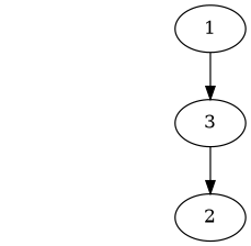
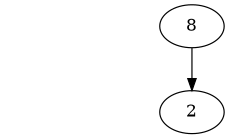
  digraph {
    node [MEM=1 UNIT=MB]
    n1 [deadline=1000 label="maxT=14" map=0 period=500 priority=50 style=invis MEM="" UNIT=""]
-   1 [MAET=10.75 MEET=10.381 MIET=10.381]
-   3 [MAET=10.66 MEET=10.53 MIET=10.85]
+   3 [MAET=10.66 MEET=10.53 MIET=10.85 label=8]
    2 [MAET=10.92 MEET=10.0 MIET=10.98]
-   1 -> 3
    3 -> 2
  }
